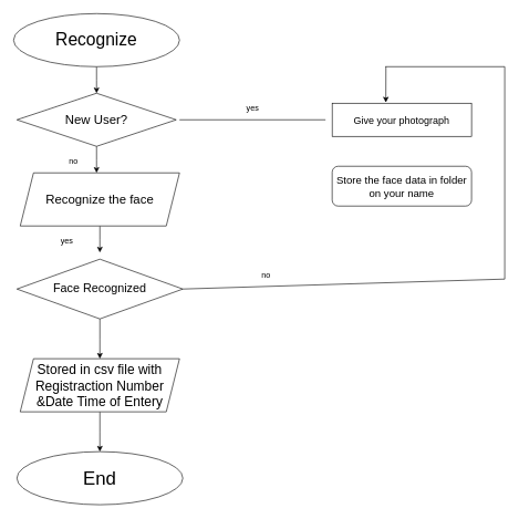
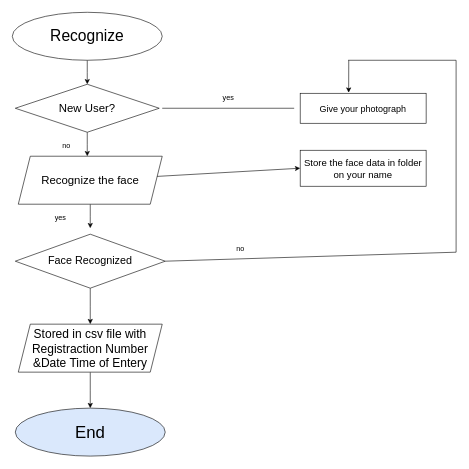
  <mxCell id="0" />
  <mxCell id="1" parent="0" />
  <mxCell id="2" style="edgeStyle=orthogonalEdgeStyle;rounded=0;orthogonalLoop=1;jettySize=auto;html=1;exitX=0.5;exitY=1;exitDx=0;exitDy=0;" edge="1" parent="1" source="3"><mxGeometry relative="1" as="geometry"><mxPoint x="145" y="140" as="targetPoint" /></mxGeometry></mxCell>
  <mxCell id="3" value="&lt;font style=&quot;font-size: 26px;&quot;&gt;Recognize&lt;/font&gt;" style="ellipse;whiteSpace=wrap;html=1;" vertex="1" parent="1"><mxGeometry x="20" y="20" width="250" height="80" as="geometry" /></mxCell>
  <mxCell id="4" style="edgeStyle=orthogonalEdgeStyle;rounded=0;orthogonalLoop=1;jettySize=auto;html=1;exitX=0.5;exitY=1;exitDx=0;exitDy=0;" edge="1" parent="1" source="5"><mxGeometry relative="1" as="geometry"><mxPoint x="145" y="260" as="targetPoint" /></mxGeometry></mxCell>
  <mxCell id="5" value="&lt;font style=&quot;font-size: 19px;&quot;&gt;New User?&lt;/font&gt;" style="rhombus;whiteSpace=wrap;html=1;" vertex="1" parent="1"><mxGeometry x="25" y="140" width="240" height="80" as="geometry" /></mxCell>
  <mxCell id="6" style="edgeStyle=orthogonalEdgeStyle;rounded=0;orthogonalLoop=1;jettySize=auto;html=1;exitX=0.5;exitY=1;exitDx=0;exitDy=0;" edge="1" parent="1" source="7"><mxGeometry relative="1" as="geometry"><mxPoint x="150" y="380" as="targetPoint" /></mxGeometry></mxCell>
  <mxCell id="7" value="&lt;font style=&quot;font-size: 19px;&quot;&gt;Recognize the face&lt;/font&gt;" style="shape=parallelogram;perimeter=parallelogramPerimeter;whiteSpace=wrap;html=1;fixedSize=1;" vertex="1" parent="1"><mxGeometry x="30" y="260" width="240" height="80" as="geometry" /></mxCell>
  <mxCell id="8" style="edgeStyle=orthogonalEdgeStyle;rounded=0;orthogonalLoop=1;jettySize=auto;html=1;exitX=0.5;exitY=1;exitDx=0;exitDy=0;" edge="1" parent="1" source="9"><mxGeometry relative="1" as="geometry"><mxPoint x="150" y="540" as="targetPoint" /></mxGeometry></mxCell>
  <mxCell id="9" value="&lt;font style=&quot;font-size: 18px;&quot;&gt;Face Recognized&lt;/font&gt;" style="rhombus;whiteSpace=wrap;html=1;" vertex="1" parent="1"><mxGeometry x="25" y="390" width="250" height="90" as="geometry" /></mxCell>
  <mxCell id="10" style="edgeStyle=orthogonalEdgeStyle;rounded=0;orthogonalLoop=1;jettySize=auto;html=1;exitX=0.5;exitY=1;exitDx=0;exitDy=0;" edge="1" parent="1" source="11"><mxGeometry relative="1" as="geometry"><mxPoint x="150" y="680" as="targetPoint" /></mxGeometry></mxCell>
  <mxCell id="11" value="&lt;font style=&quot;font-size: 20px;&quot;&gt;Stored in csv file with Registraction Number &amp;amp;Date Time of Entery&lt;/font&gt;" style="shape=parallelogram;perimeter=parallelogramPerimeter;whiteSpace=wrap;html=1;fixedSize=1;" vertex="1" parent="1"><mxGeometry x="30" y="540" width="240" height="80" as="geometry" /></mxCell>
- <mxCell id="12" value="&lt;font style=&quot;font-size: 28px;&quot;&gt;End&lt;/font&gt;" style="ellipse;whiteSpace=wrap;html=1;" vertex="1" parent="1"><mxGeometry x="25" y="680" width="250" height="80" as="geometry" /></mxCell>
+ <mxCell id="12" value="&lt;font style=&quot;font-size: 28px;&quot;&gt;End&lt;/font&gt;" style="ellipse;whiteSpace=wrap;html=1;fillColor=#dae8fc;" vertex="1" parent="1"><mxGeometry x="25" y="680" width="250" height="80" as="geometry" /></mxCell>
  <mxCell id="13" value="&lt;font style=&quot;font-size: 15px;&quot;&gt;Give your photograph&lt;/font&gt;" style="rounded=0;whiteSpace=wrap;html=1;" vertex="1" parent="1"><mxGeometry x="500" y="155" width="210" height="50" as="geometry" /></mxCell>
- <mxCell id="14" value="&lt;font style=&quot;font-size: 16px;&quot;&gt;Store the face data in folder on your name&lt;/font&gt;" style="whiteSpace=wrap;html=1;rounded=1;" vertex="1" parent="1"><mxGeometry x="500" y="250" width="210" height="60" as="geometry" /></mxCell>
+ <mxCell id="14" value="&lt;font style=&quot;font-size: 16px;&quot;&gt;Store the face data in folder on your name&lt;/font&gt;" style="rounded=0;whiteSpace=wrap;html=1;" vertex="1" parent="1"><mxGeometry x="500" y="250" width="210" height="60" as="geometry" /></mxCell>
  <mxCell id="15" value="" style="endArrow=none;html=1;rounded=0;" edge="1" parent="1"><mxGeometry width="50" height="50" relative="1" as="geometry"><mxPoint x="270" y="180" as="sourcePoint" /><mxPoint x="490" y="180" as="targetPoint" /></mxGeometry></mxCell>
+ <mxCell id="16" value="" style="endArrow=classic;html=1;rounded=0;entryX=0;entryY=0.5;entryDx=0;entryDy=0;" edge="1" parent="1" source="7" target="14"><mxGeometry width="50" height="50" relative="1" as="geometry"><mxPoint x="270" y="330" as="sourcePoint" /><mxPoint x="320" y="280" as="targetPoint" /></mxGeometry></mxCell>
  <mxCell id="17" value="" style="endArrow=classic;html=1;rounded=0;entryX=0.385;entryY=-0.02;entryDx=0;entryDy=0;entryPerimeter=0;" edge="1" parent="1" target="13"><mxGeometry width="50" height="50" relative="1" as="geometry"><mxPoint x="581" y="100" as="sourcePoint" /><mxPoint x="630" y="50" as="targetPoint" /></mxGeometry></mxCell>
  <mxCell id="18" value="" style="endArrow=none;html=1;rounded=0;exitX=1;exitY=0.5;exitDx=0;exitDy=0;" edge="1" parent="1" source="9"><mxGeometry width="50" height="50" relative="1" as="geometry"><mxPoint x="350" y="460" as="sourcePoint" /><mxPoint x="760" y="420" as="targetPoint" /></mxGeometry></mxCell>
  <mxCell id="19" value="" style="endArrow=none;html=1;rounded=0;" edge="1" parent="1"><mxGeometry width="50" height="50" relative="1" as="geometry"><mxPoint x="760" y="420" as="sourcePoint" /><mxPoint x="760" y="100" as="targetPoint" /></mxGeometry></mxCell>
  <mxCell id="20" value="" style="endArrow=none;html=1;rounded=0;" edge="1" parent="1"><mxGeometry width="50" height="50" relative="1" as="geometry"><mxPoint x="760" y="100" as="sourcePoint" /><mxPoint x="580" y="100" as="targetPoint" /></mxGeometry></mxCell>
  <mxCell id="21" value="yes" style="text;html=1;align=center;verticalAlign=middle;resizable=0;points=[];autosize=1;strokeColor=none;fillColor=none;" vertex="1" parent="1"><mxGeometry x="360" y="148" width="40" height="30" as="geometry" /></mxCell>
  <mxCell id="22" value="no" style="text;html=1;align=center;verticalAlign=middle;resizable=0;points=[];autosize=1;strokeColor=none;fillColor=none;" vertex="1" parent="1"><mxGeometry x="90" y="228" width="40" height="30" as="geometry" /></mxCell>
  <mxCell id="23" value="yes" style="text;html=1;align=center;verticalAlign=middle;resizable=0;points=[];autosize=1;strokeColor=none;fillColor=none;" vertex="1" parent="1"><mxGeometry x="80" y="348" width="40" height="30" as="geometry" /></mxCell>
  <mxCell id="24" value="no" style="text;html=1;align=center;verticalAlign=middle;resizable=0;points=[];autosize=1;strokeColor=none;fillColor=none;" vertex="1" parent="1"><mxGeometry x="380" y="400" width="40" height="30" as="geometry" /></mxCell>
